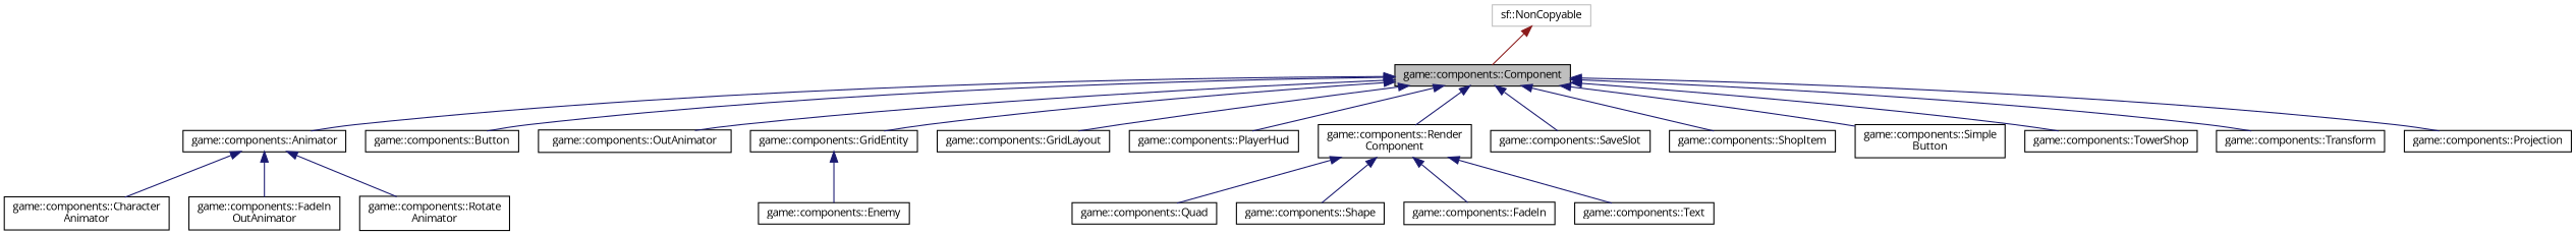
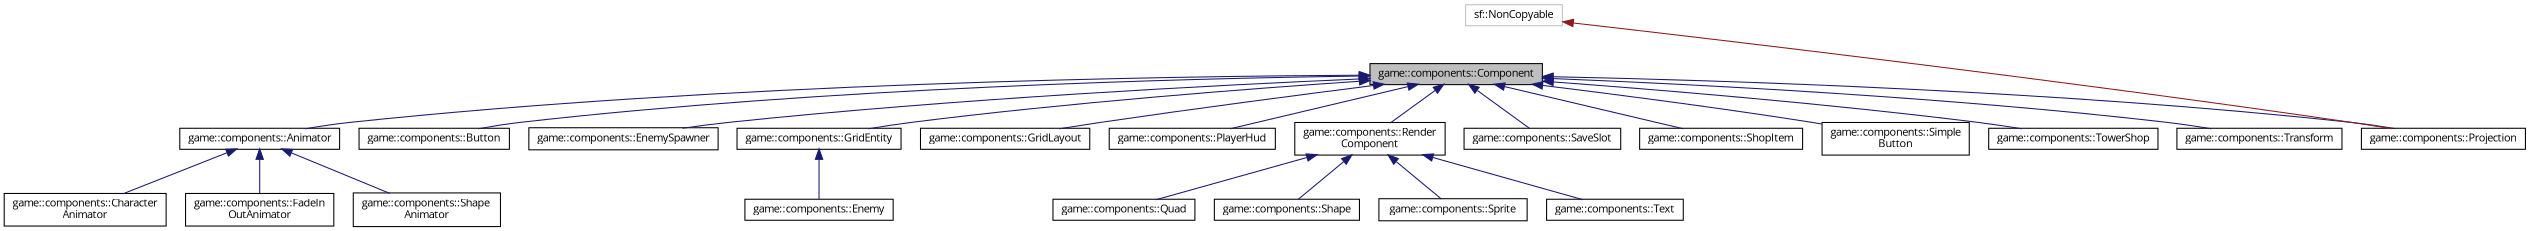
  digraph {
    fontname="Open Sans"
    rankdir=TB
    node [color=black fillcolor=white fontname="Open Sans" fontsize=10 shape=record style=filled]
    edge [color=midnightblue dir=back fontname="Open Sans" fontsize=10 labelfontname=Helvetica labelfontsize=10 style=solid]
    n1 [fillcolor=grey75 fontcolor=black height=0.2 label="game::components::Component" width=0.4]
    n2 [height=0.2 label="game::components::Animator" width=0.4]
    n3 [height=0.2 label="game::components::Button" width=0.4]
-   n4 [height=0.2 label="game::components::OutAnimator" width=0.4]
+   n4 [height=0.2 label="game::components::EnemySpawner" width=0.4]
    n5 [height=0.2 label="game::components::GridEntity" width=0.4]
    n6 [height=0.2 label="game::components::GridLayout" width=0.4]
    n7 [height=0.2 label="game::components::PlayerHud" width=0.4]
    n8 [height=0.2 label="game::components::Projection" width=0.4]
    n9 [height=0.2 label="game::components::Render\lComponent" width=0.4]
    n10 [height=0.2 label="game::components::SaveSlot" width=0.4]
    n11 [height=0.2 label="game::components::ShopItem" width=0.4]
    n12 [height=0.2 label="game::components::Simple\lButton" width=0.4]
    n13 [height=0.2 label="game::components::TowerShop" width=0.4]
    n14 [height=0.2 label="game::components::Transform" width=0.4]
    n15 [height=0.2 label="game::components::Character\lAnimator" width=0.4]
    n16 [height=0.2 label="game::components::FadeIn\lOutAnimator" width=0.4]
-   n17 [height=0.2 label="game::components::Rotate\lAnimator" width=0.4]
+   n17 [height=0.2 label="game::components::Shape\lAnimator" width=0.4]
    n18 [height=0.2 label="game::components::Enemy" width=0.4]
    n19 [height=0.2 label="game::components::Quad" width=0.4]
    n20 [height=0.2 label="game::components::Shape" width=0.4]
-   n21 [height=0.2 label="game::components::FadeIn" width=0.4]
+   n21 [height=0.2 label="game::components::Sprite" width=0.4]
    n22 [height=0.2 label="game::components::Text" width=0.4]
    n23 [color=grey75 height=0.2 label="sf::NonCopyable" width=0.4]
    n1 -> n2
    n1 -> n3
    n1 -> n4
    n1 -> n5
    n1 -> n6
    n1 -> n7
    n1 -> n8
    n1 -> n9
    n1 -> n10
    n1 -> n11
    n1 -> n12
    n1 -> n13
    n1 -> n14
    n2 -> n15
    n2 -> n16
    n2 -> n17
    n5 -> n18
    n9 -> n19
    n9 -> n20
    n9 -> n21
    n9 -> n22
-   n23 -> n1 [color=firebrick4]
+   n23 -> n8 [color=firebrick4]
  }
